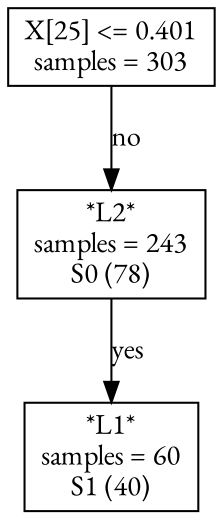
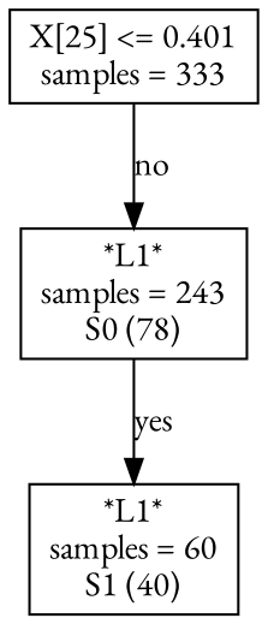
  digraph {
    fontname="EB Garamond"
    node [fontname="EB Garamond" shape=box]
    edge [fontname="EB Garamond"]
-   n1 [label="X[25] <= 0.401\nsamples = 303\n"]
-   n2 [label="*L2*\nsamples = 243\nS0 (78)\n"]
+   n1 [label="X[25] <= 0.401\nsamples = 333\n"]
+   n2 [label="*L1*\nsamples = 243\nS0 (78)\n"]
    n3 [label="*L1*\nsamples = 60\nS1 (40)\n"]
    n1 -> n2 [label=no]
    n2 -> n3 [label=yes]
  }
